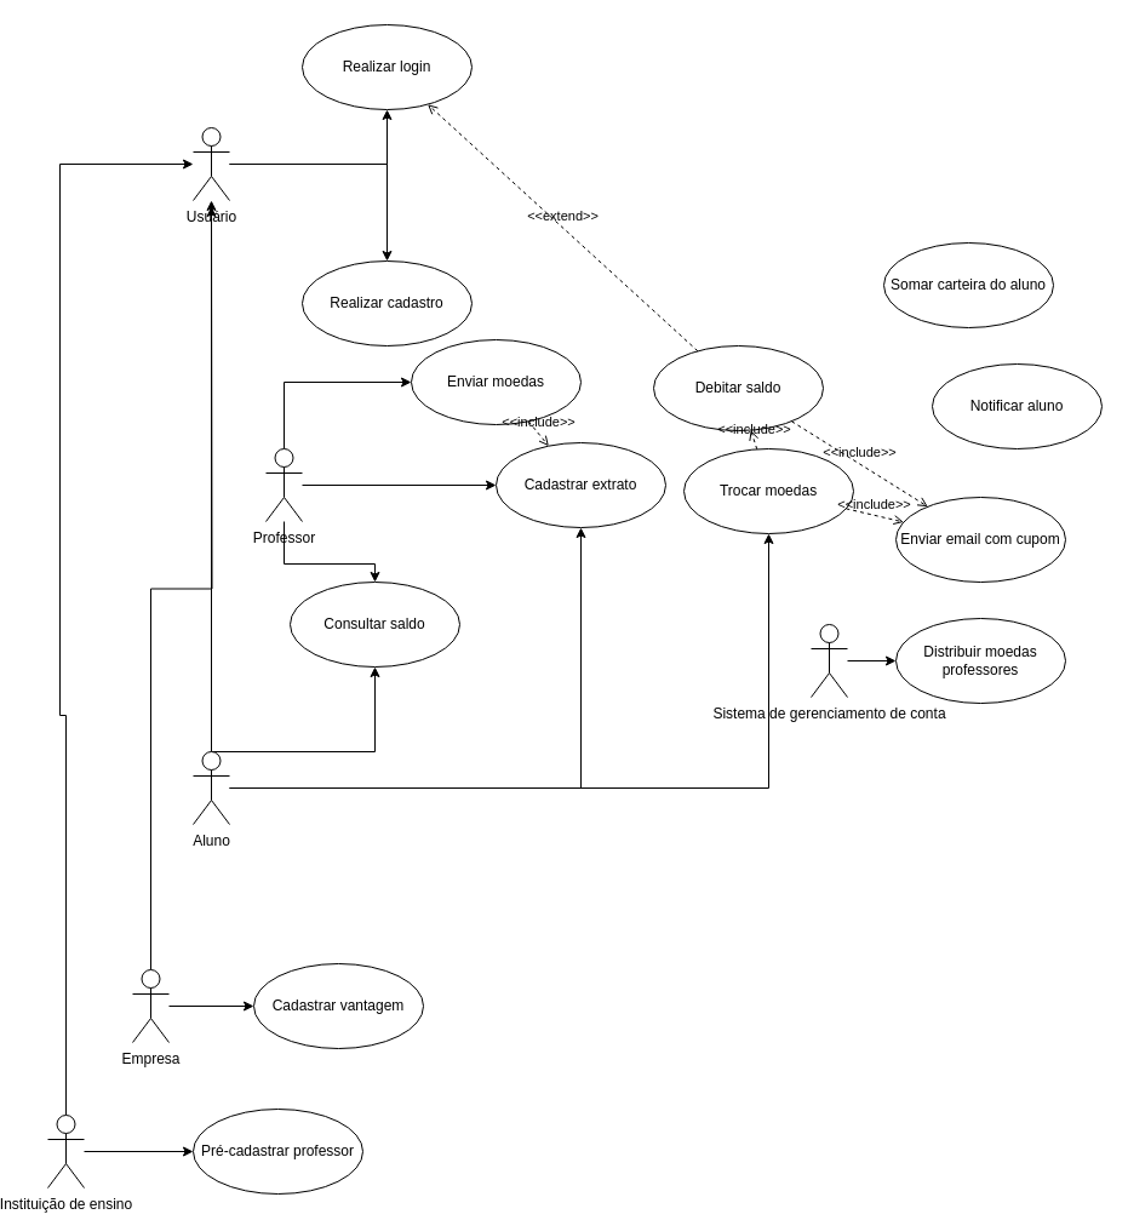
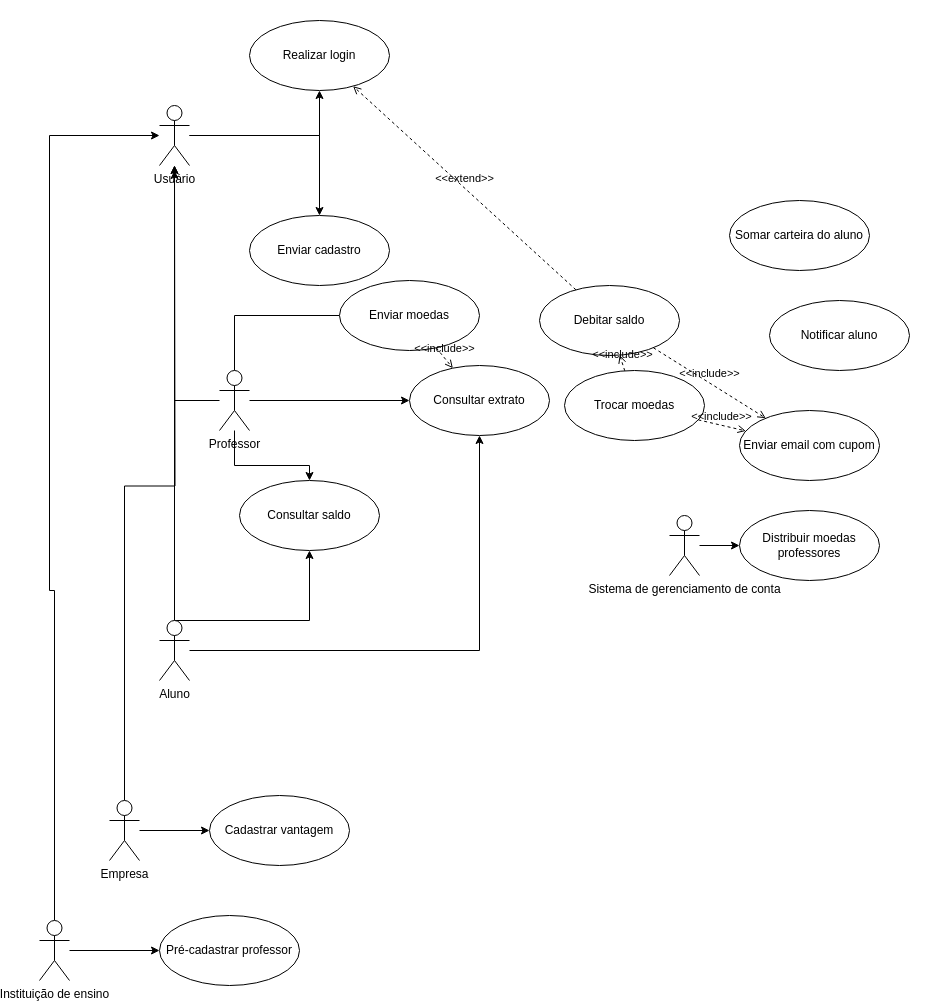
  <mxCell id="0" />
  <mxCell id="1" parent="0" />
  <mxCell id="2" value="" style="edgeStyle=orthogonalEdgeStyle;rounded=0;orthogonalLoop=1;jettySize=auto;html=1;" parent="1" source="4" target="15" edge="1"><mxGeometry relative="1" as="geometry" /></mxCell>
  <mxCell id="3" style="edgeStyle=orthogonalEdgeStyle;rounded=0;orthogonalLoop=1;jettySize=auto;html=1;" parent="1" source="4" target="40" edge="1"><mxGeometry relative="1" as="geometry" /></mxCell>
  <mxCell id="4" value="Usuário&lt;br&gt;" style="shape=umlActor;verticalLabelPosition=bottom;verticalAlign=top;html=1;outlineConnect=0;" parent="1" vertex="1"><mxGeometry x="140" y="105" width="30" height="60" as="geometry" /></mxCell>
  <mxCell id="5" style="edgeStyle=orthogonalEdgeStyle;rounded=0;orthogonalLoop=1;jettySize=auto;html=1;" parent="1" source="9" target="4" edge="1"><mxGeometry relative="1" as="geometry" /></mxCell>
  <mxCell id="6" style="edgeStyle=orthogonalEdgeStyle;rounded=0;orthogonalLoop=1;jettySize=auto;html=1;" parent="1" source="9" target="26" edge="1"><mxGeometry relative="1" as="geometry" /></mxCell>
  <mxCell id="7" style="edgeStyle=orthogonalEdgeStyle;rounded=0;orthogonalLoop=1;jettySize=auto;html=1;exitX=0.5;exitY=0;exitDx=0;exitDy=0;exitPerimeter=0;entryX=0.5;entryY=1;entryDx=0;entryDy=0;" parent="1" source="9" target="27" edge="1"><mxGeometry relative="1" as="geometry"><mxPoint x="290" y="465" as="targetPoint" /><Array as="points"><mxPoint x="290" y="620" /></Array></mxGeometry></mxCell>
- <mxCell id="8" style="edgeStyle=orthogonalEdgeStyle;rounded=0;orthogonalLoop=1;jettySize=auto;html=1;" parent="1" source="9" target="28" edge="1"><mxGeometry relative="1" as="geometry" /></mxCell>
  <mxCell id="9" value="Aluno&lt;br&gt;" style="shape=umlActor;verticalLabelPosition=bottom;verticalAlign=top;html=1;outlineConnect=0;" parent="1" vertex="1"><mxGeometry x="140" y="620" width="30" height="60" as="geometry" /></mxCell>
- <mxCell id="11" style="edgeStyle=orthogonalEdgeStyle;rounded=0;orthogonalLoop=1;jettySize=auto;html=1;" parent="1" source="14" target="16" edge="1"><mxGeometry relative="1" as="geometry"><Array as="points"><mxPoint x="215" y="315" /></Array></mxGeometry></mxCell>
+ <mxCell id="10" style="edgeStyle=orthogonalEdgeStyle;rounded=0;orthogonalLoop=1;jettySize=auto;html=1;" parent="1" source="14" target="4" edge="1"><mxGeometry relative="1" as="geometry"><Array as="points"><mxPoint x="155" y="400" /></Array></mxGeometry></mxCell>
+ <mxCell id="11" style="edgeStyle=orthogonalEdgeStyle;rounded=0;orthogonalLoop=1;jettySize=auto;html=1;endArrow=none;" parent="1" source="14" target="16" edge="1"><mxGeometry relative="1" as="geometry"><Array as="points"><mxPoint x="215" y="315" /></Array></mxGeometry></mxCell>
  <mxCell id="12" style="edgeStyle=orthogonalEdgeStyle;rounded=0;orthogonalLoop=1;jettySize=auto;html=1;" parent="1" source="14" target="26" edge="1"><mxGeometry relative="1" as="geometry" /></mxCell>
  <mxCell id="13" style="edgeStyle=orthogonalEdgeStyle;rounded=0;orthogonalLoop=1;jettySize=auto;html=1;" parent="1" source="14" target="27" edge="1"><mxGeometry relative="1" as="geometry"><Array as="points"><mxPoint x="215" y="465" /></Array></mxGeometry></mxCell>
  <mxCell id="14" value="Professor" style="shape=umlActor;verticalLabelPosition=bottom;verticalAlign=top;html=1;outlineConnect=0;" parent="1" vertex="1"><mxGeometry x="200" y="370" width="30" height="60" as="geometry" /></mxCell>
- <mxCell id="15" value="Realizar cadastro" style="ellipse;whiteSpace=wrap;html=1;" parent="1" vertex="1"><mxGeometry x="230" y="215" width="140" height="70" as="geometry" /></mxCell>
+ <mxCell id="15" value="Enviar cadastro" style="ellipse;whiteSpace=wrap;html=1;" parent="1" vertex="1"><mxGeometry x="230" y="215" width="140" height="70" as="geometry" /></mxCell>
  <mxCell id="16" value="Enviar moedas" style="ellipse;whiteSpace=wrap;html=1;" parent="1" vertex="1"><mxGeometry x="320" y="280" width="140" height="70" as="geometry" /></mxCell>
  <mxCell id="17" value="Debitar saldo" style="ellipse;whiteSpace=wrap;html=1;" parent="1" vertex="1"><mxGeometry x="520" y="285" width="140" height="70" as="geometry" /></mxCell>
  <mxCell id="18" value="&amp;lt;&amp;lt;include&amp;gt;&amp;gt;" style="html=1;verticalAlign=bottom;labelBackgroundColor=none;endArrow=open;endFill=0;dashed=1;" parent="1" source="16" target="26" edge="1"><mxGeometry width="160" relative="1" as="geometry"><mxPoint x="320" y="450" as="sourcePoint" /><mxPoint x="480" y="450" as="targetPoint" /></mxGeometry></mxCell>
  <mxCell id="19" value="Notificar aluno" style="ellipse;whiteSpace=wrap;html=1;" parent="1" vertex="1"><mxGeometry x="750" y="300" width="140" height="70" as="geometry" /></mxCell>
  <mxCell id="20" value="&amp;lt;&amp;lt;extend&amp;gt;&amp;gt;" style="html=1;verticalAlign=bottom;labelBackgroundColor=none;endArrow=open;endFill=0;dashed=1;" parent="1" source="17" target="40" edge="1"><mxGeometry width="160" relative="1" as="geometry"><mxPoint x="463.865" y="350.671" as="sourcePoint" /><mxPoint x="556.274" y="329.483" as="targetPoint" /></mxGeometry></mxCell>
  <mxCell id="21" value="Somar carteira do aluno" style="ellipse;whiteSpace=wrap;html=1;" parent="1" vertex="1"><mxGeometry x="710" y="200" width="140" height="70" as="geometry" /></mxCell>
  <mxCell id="22" value="&amp;lt;&amp;lt;include&amp;gt;&amp;gt;" style="html=1;verticalAlign=bottom;labelBackgroundColor=none;endArrow=open;endFill=0;dashed=1;" parent="1" source="17" target="38" edge="1"><mxGeometry width="160" relative="1" as="geometry"><mxPoint x="643.038" y="315.856" as="sourcePoint" /><mxPoint x="716.813" y="384.184" as="targetPoint" /></mxGeometry></mxCell>
  <mxCell id="23" style="edgeStyle=orthogonalEdgeStyle;rounded=0;orthogonalLoop=1;jettySize=auto;html=1;" parent="1" source="24" target="25" edge="1"><mxGeometry relative="1" as="geometry" /></mxCell>
  <mxCell id="24" value="&lt;span style=&quot;text-align: left&quot;&gt;Sistema de gerenciamento de conta&lt;/span&gt;" style="shape=umlActor;verticalLabelPosition=bottom;verticalAlign=top;html=1;" parent="1" vertex="1"><mxGeometry x="650" y="515" width="30" height="60" as="geometry" /></mxCell>
  <mxCell id="25" value="Distribuir moedas professores" style="ellipse;whiteSpace=wrap;html=1;" parent="1" vertex="1"><mxGeometry x="720" y="510" width="140" height="70" as="geometry" /></mxCell>
- <mxCell id="26" value="Cadastrar extrato" style="ellipse;whiteSpace=wrap;html=1;" parent="1" vertex="1"><mxGeometry x="390" y="365" width="140" height="70" as="geometry" /></mxCell>
+ <mxCell id="26" value="Consultar extrato" style="ellipse;whiteSpace=wrap;html=1;" parent="1" vertex="1"><mxGeometry x="390" y="365" width="140" height="70" as="geometry" /></mxCell>
  <mxCell id="27" value="Consultar saldo" style="ellipse;whiteSpace=wrap;html=1;" parent="1" vertex="1"><mxGeometry x="220" y="480" width="140" height="70" as="geometry" /></mxCell>
  <mxCell id="28" value="Trocar moedas" style="ellipse;whiteSpace=wrap;html=1;" parent="1" vertex="1"><mxGeometry x="545" y="370" width="140" height="70" as="geometry" /></mxCell>
  <mxCell id="29" style="edgeStyle=orthogonalEdgeStyle;rounded=0;orthogonalLoop=1;jettySize=auto;html=1;exitX=0.5;exitY=0;exitDx=0;exitDy=0;exitPerimeter=0;" parent="1" source="31" edge="1"><mxGeometry relative="1" as="geometry"><mxPoint x="155" y="170" as="targetPoint" /></mxGeometry></mxCell>
  <mxCell id="30" style="edgeStyle=orthogonalEdgeStyle;rounded=0;orthogonalLoop=1;jettySize=auto;html=1;" parent="1" source="31" target="32" edge="1"><mxGeometry relative="1" as="geometry" /></mxCell>
  <mxCell id="31" value="Empresa" style="shape=umlActor;verticalLabelPosition=bottom;verticalAlign=top;html=1;" parent="1" vertex="1"><mxGeometry x="90" y="800" width="30" height="60" as="geometry" /></mxCell>
  <mxCell id="32" value="Cadastrar vantagem" style="ellipse;whiteSpace=wrap;html=1;" parent="1" vertex="1"><mxGeometry x="190" y="795" width="140" height="70" as="geometry" /></mxCell>
  <mxCell id="33" style="edgeStyle=orthogonalEdgeStyle;rounded=0;orthogonalLoop=1;jettySize=auto;html=1;" parent="1" source="35" target="4" edge="1"><mxGeometry relative="1" as="geometry"><mxPoint x="60" y="260" as="targetPoint" /><Array as="points"><mxPoint x="35" y="590" /><mxPoint x="30" y="590" /><mxPoint x="30" y="135" /></Array></mxGeometry></mxCell>
  <mxCell id="34" style="edgeStyle=orthogonalEdgeStyle;rounded=0;orthogonalLoop=1;jettySize=auto;html=1;" parent="1" source="35" target="36" edge="1"><mxGeometry relative="1" as="geometry" /></mxCell>
  <mxCell id="35" value="Instituição de ensino" style="shape=umlActor;verticalLabelPosition=bottom;verticalAlign=top;html=1;" parent="1" vertex="1"><mxGeometry x="20" y="920" width="30" height="60" as="geometry" /></mxCell>
  <mxCell id="36" value="Pré-cadastrar professor" style="ellipse;whiteSpace=wrap;html=1;" parent="1" vertex="1"><mxGeometry x="140" y="915" width="140" height="70" as="geometry" /></mxCell>
  <mxCell id="37" value="&amp;lt;&amp;lt;include&amp;gt;&amp;gt;" style="html=1;verticalAlign=bottom;labelBackgroundColor=none;endArrow=open;endFill=0;dashed=1;" parent="1" source="28" target="17" edge="1"><mxGeometry width="160" relative="1" as="geometry"><mxPoint x="469.926" y="326.614" as="sourcePoint" /><mxPoint x="530.087" y="328.252" as="targetPoint" /></mxGeometry></mxCell>
  <mxCell id="38" value="Enviar email com cupom" style="ellipse;whiteSpace=wrap;html=1;" parent="1" vertex="1"><mxGeometry x="720" y="410" width="140" height="70" as="geometry" /></mxCell>
  <mxCell id="39" value="&amp;lt;&amp;lt;include&amp;gt;&amp;gt;" style="html=1;verticalAlign=bottom;labelBackgroundColor=none;endArrow=open;endFill=0;dashed=1;" parent="1" source="28" target="38" edge="1"><mxGeometry width="160" relative="1" as="geometry"><mxPoint x="607.774" y="440.018" as="sourcePoint" /><mxPoint x="750" y="450" as="targetPoint" /></mxGeometry></mxCell>
  <mxCell id="40" value="Realizar login" style="ellipse;whiteSpace=wrap;html=1;" parent="1" vertex="1"><mxGeometry x="230" y="20" width="140" height="70" as="geometry" /></mxCell>
